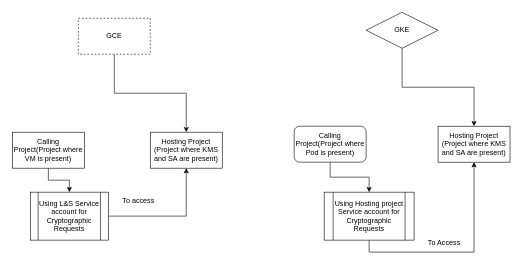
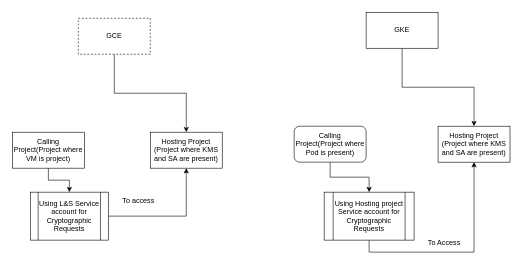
  <mxCell id="0" />
  <mxCell id="1" parent="0" />
  <mxCell id="2" value="" style="edgeStyle=orthogonalEdgeStyle;rounded=0;orthogonalLoop=1;jettySize=auto;html=1;" edge="1" parent="1" source="3" target="8"><mxGeometry relative="1" as="geometry" /></mxCell>
  <mxCell id="3" value="GCE" style="rounded=0;whiteSpace=wrap;html=1;dashed=1;" vertex="1" parent="1"><mxGeometry x="130" y="30" width="120" height="60" as="geometry" /></mxCell>
  <mxCell id="4" value="" style="edgeStyle=orthogonalEdgeStyle;rounded=0;orthogonalLoop=1;jettySize=auto;html=1;" edge="1" parent="1" source="5" target="11"><mxGeometry relative="1" as="geometry" /></mxCell>
- <mxCell id="5" value="GKE" style="rhombus;whiteSpace=wrap;html=1;" vertex="1" parent="1"><mxGeometry x="610" y="20" width="120" height="60" as="geometry" /></mxCell>
+ <mxCell id="5" value="GKE" style="rounded=0;whiteSpace=wrap;html=1;" vertex="1" parent="1"><mxGeometry x="610" y="20" width="120" height="60" as="geometry" /></mxCell>
  <mxCell id="6" style="edgeStyle=orthogonalEdgeStyle;rounded=0;orthogonalLoop=1;jettySize=auto;html=1;exitX=0.5;exitY=1;exitDx=0;exitDy=0;entryX=0.5;entryY=0;entryDx=0;entryDy=0;" edge="1" parent="1" source="7" target="13"><mxGeometry relative="1" as="geometry"><mxPoint x="80" y="300" as="targetPoint" /></mxGeometry></mxCell>
- <mxCell id="7" value="Calling Project(Project where VM is present)" style="rounded=0;whiteSpace=wrap;html=1;" vertex="1" parent="1"><mxGeometry x="20" y="220" width="120" height="60" as="geometry" /></mxCell>
+ <mxCell id="7" value="Calling Project(Project where VM is project)" style="rounded=0;whiteSpace=wrap;html=1;" vertex="1" parent="1"><mxGeometry x="20" y="220" width="120" height="60" as="geometry" /></mxCell>
  <mxCell id="8" value="Hosting Project (Project where KMS and SA are present)" style="rounded=0;whiteSpace=wrap;html=1;" vertex="1" parent="1"><mxGeometry x="250" y="220" width="120" height="60" as="geometry" /></mxCell>
  <mxCell id="9" style="edgeStyle=orthogonalEdgeStyle;rounded=0;orthogonalLoop=1;jettySize=auto;html=1;entryX=0.5;entryY=0;entryDx=0;entryDy=0;" edge="1" parent="1" source="10" target="16"><mxGeometry relative="1" as="geometry" /></mxCell>
  <mxCell id="10" value="Calling Project(Project where Pod is present)" style="whiteSpace=wrap;html=1;rounded=1;" vertex="1" parent="1"><mxGeometry x="490" y="210" width="120" height="60" as="geometry" /></mxCell>
  <mxCell id="11" value="Hosting Project (Project where KMS and SA are present)" style="rounded=0;whiteSpace=wrap;html=1;" vertex="1" parent="1"><mxGeometry x="730" y="210" width="120" height="60" as="geometry" /></mxCell>
  <mxCell id="12" style="edgeStyle=orthogonalEdgeStyle;rounded=0;orthogonalLoop=1;jettySize=auto;html=1;entryX=0.5;entryY=1;entryDx=0;entryDy=0;" edge="1" parent="1" source="13" target="8"><mxGeometry relative="1" as="geometry" /></mxCell>
  <mxCell id="13" value="Using L&amp;amp;S Service account for Cryptographic Requests" style="shape=process;whiteSpace=wrap;html=1;backgroundOutline=1;" vertex="1" parent="1"><mxGeometry x="50" y="320" width="130" height="80" as="geometry" /></mxCell>
  <mxCell id="14" value="To access" style="text;html=1;align=center;verticalAlign=middle;resizable=0;points=[];autosize=1;strokeColor=none;fillColor=none;" vertex="1" parent="1"><mxGeometry x="190" y="320" width="80" height="30" as="geometry" /></mxCell>
  <mxCell id="15" style="edgeStyle=orthogonalEdgeStyle;rounded=0;orthogonalLoop=1;jettySize=auto;html=1;exitX=0.5;exitY=1;exitDx=0;exitDy=0;entryX=0.5;entryY=1;entryDx=0;entryDy=0;" edge="1" parent="1" source="16" target="11"><mxGeometry relative="1" as="geometry" /></mxCell>
  <mxCell id="16" value="Using Hosting project Service account for Cryptographic Requests" style="shape=process;whiteSpace=wrap;html=1;backgroundOutline=1;" vertex="1" parent="1"><mxGeometry x="540" y="320" width="150" height="80" as="geometry" /></mxCell>
  <mxCell id="17" value="To Access" style="text;html=1;align=center;verticalAlign=middle;resizable=0;points=[];autosize=1;strokeColor=none;fillColor=none;" vertex="1" parent="1"><mxGeometry x="700" y="390" width="80" height="30" as="geometry" /></mxCell>
